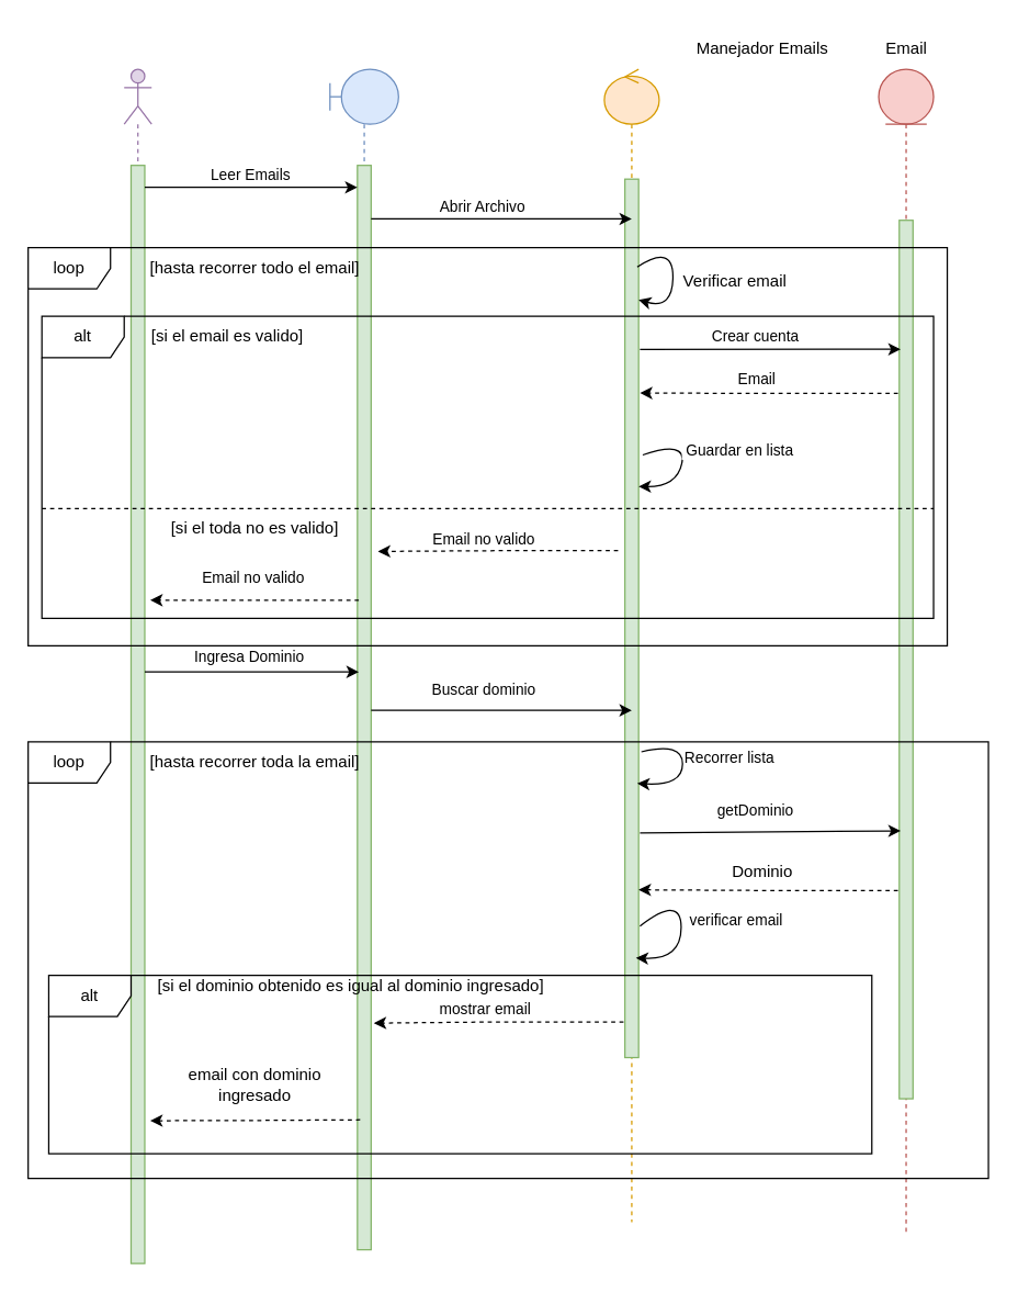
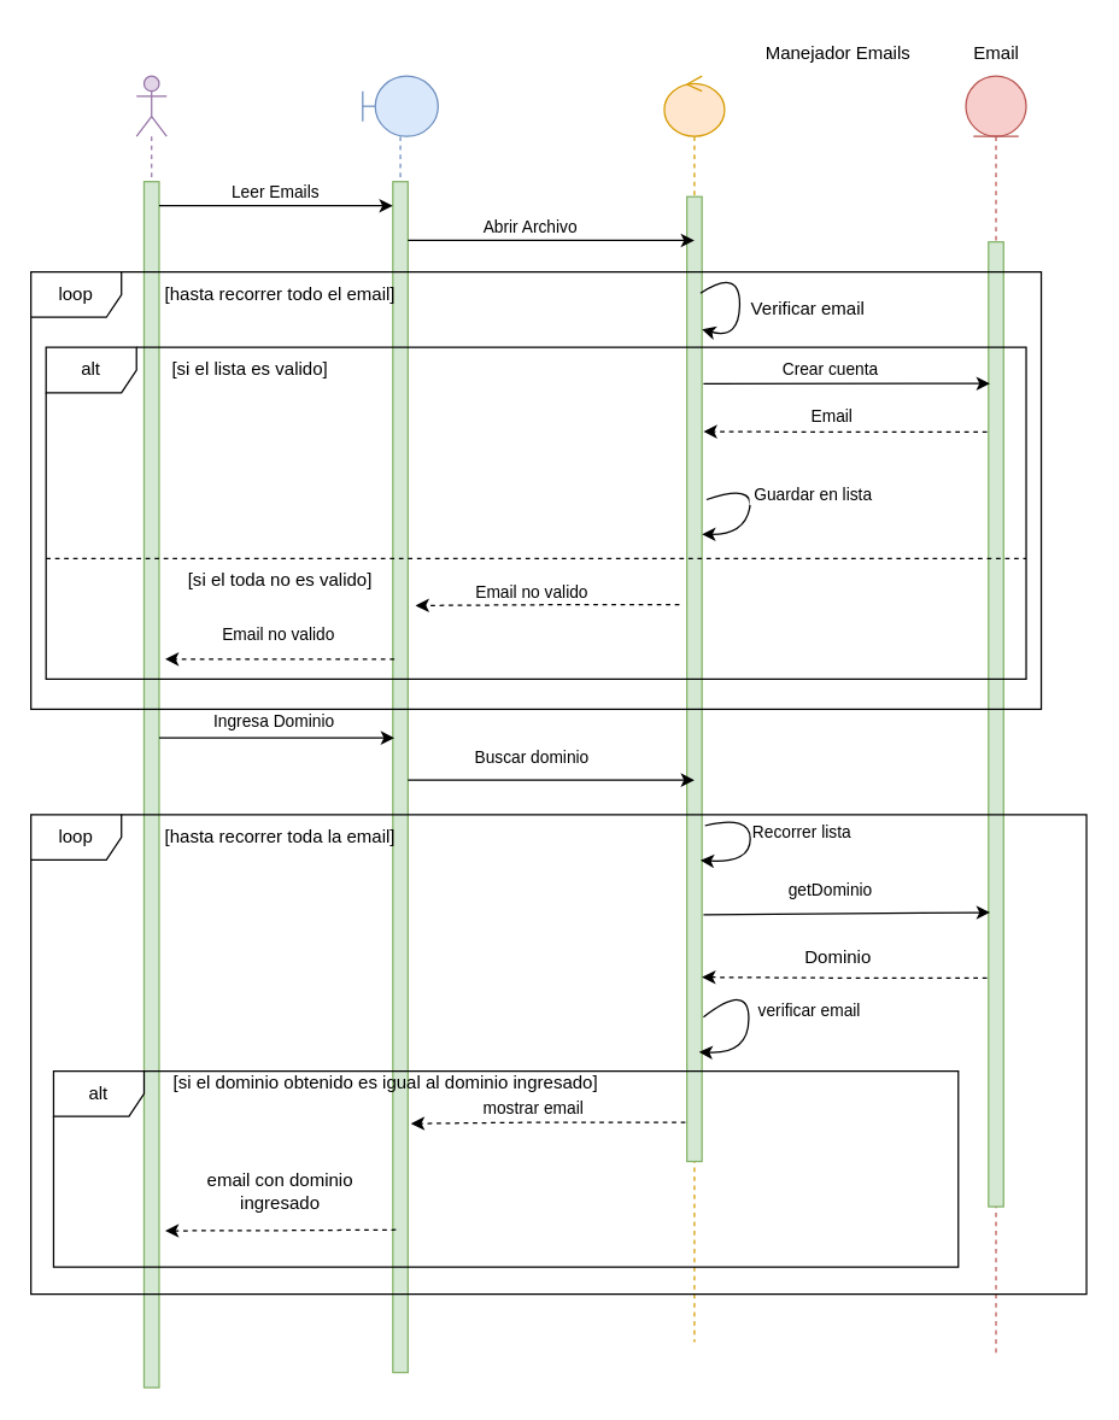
  <mxCell id="0" />
  <mxCell id="1" parent="0" />
  <mxCell id="2" value="" style="shape=umlLifeline;participant=umlActor;perimeter=lifelinePerimeter;whiteSpace=wrap;html=1;container=1;collapsible=0;recursiveResize=0;verticalAlign=top;spacingTop=36;outlineConnect=0;fillColor=#e1d5e7;strokeColor=#9673a6;" vertex="1" parent="1"><mxGeometry x="90" y="50" width="20" height="870" as="geometry" /></mxCell>
  <mxCell id="3" value="" style="html=1;points=[];perimeter=orthogonalPerimeter;fillColor=#d5e8d4;strokeColor=#82b366;" vertex="1" parent="2"><mxGeometry x="5" y="70" width="10" height="800" as="geometry" /></mxCell>
  <mxCell id="4" value="" style="shape=umlLifeline;participant=umlBoundary;perimeter=lifelinePerimeter;whiteSpace=wrap;html=1;container=1;collapsible=0;recursiveResize=0;verticalAlign=top;spacingTop=36;outlineConnect=0;fillColor=#dae8fc;strokeColor=#6c8ebf;" vertex="1" parent="1"><mxGeometry x="240" y="50" width="50" height="860" as="geometry" /></mxCell>
  <mxCell id="5" value="" style="html=1;points=[];perimeter=orthogonalPerimeter;fillColor=#d5e8d4;strokeColor=#82b366;" vertex="1" parent="4"><mxGeometry x="20" y="70" width="10" height="790" as="geometry" /></mxCell>
  <mxCell id="6" value="" style="shape=umlLifeline;participant=umlControl;perimeter=lifelinePerimeter;whiteSpace=wrap;html=1;container=1;collapsible=0;recursiveResize=0;verticalAlign=top;spacingTop=36;outlineConnect=0;fillColor=#ffe6cc;strokeColor=#d79b00;" vertex="1" parent="1"><mxGeometry x="440" y="50" width="40" height="840" as="geometry" /></mxCell>
  <mxCell id="7" value="" style="html=1;points=[];perimeter=orthogonalPerimeter;fillColor=#d5e8d4;strokeColor=#82b366;" vertex="1" parent="6"><mxGeometry x="15" y="80" width="10" height="640" as="geometry" /></mxCell>
  <mxCell id="8" value="" style="curved=1;endArrow=classic;html=1;rounded=0;exitX=0.9;exitY=0.294;exitDx=0;exitDy=0;exitPerimeter=0;entryX=1;entryY=0.444;entryDx=0;entryDy=0;entryPerimeter=0;" edge="1" parent="6"><mxGeometry width="50" height="50" relative="1" as="geometry"><mxPoint x="24" y="144.04" as="sourcePoint" /><mxPoint x="25" y="168.04" as="targetPoint" /><Array as="points"><mxPoint x="50" y="127" /><mxPoint x="50" y="175" /></Array></mxGeometry></mxCell>
  <mxCell id="9" value="" style="curved=1;endArrow=classic;html=1;rounded=0;exitX=1.3;exitY=0.314;exitDx=0;exitDy=0;exitPerimeter=0;" edge="1" parent="6" source="7" target="7"><mxGeometry width="50" height="50" relative="1" as="geometry"><mxPoint x="30" y="270" as="sourcePoint" /><mxPoint x="30" y="304" as="targetPoint" /><Array as="points"><mxPoint x="60" y="270" /><mxPoint x="53" y="303.96" /></Array></mxGeometry></mxCell>
  <mxCell id="10" value="&amp;nbsp;Guardar en lista" style="edgeLabel;html=1;align=center;verticalAlign=middle;resizable=0;points=[];" vertex="1" connectable="0" parent="9"><mxGeometry x="0.248" y="1" relative="1" as="geometry"><mxPoint x="41" y="-18" as="offset" /></mxGeometry></mxCell>
  <mxCell id="11" value="" style="curved=1;endArrow=classic;html=1;rounded=0;exitX=1.2;exitY=0.652;exitDx=0;exitDy=0;exitPerimeter=0;entryX=0.9;entryY=0.688;entryDx=0;entryDy=0;entryPerimeter=0;" edge="1" parent="6" source="7" target="7"><mxGeometry width="50" height="50" relative="1" as="geometry"><mxPoint x="32" y="499" as="sourcePoint" /><mxPoint x="29" y="522" as="targetPoint" /><Array as="points"><mxPoint x="57" y="490" /><mxPoint x="57" y="522" /></Array></mxGeometry></mxCell>
  <mxCell id="12" value="Recorrer lista" style="edgeLabel;html=1;align=center;verticalAlign=middle;resizable=0;points=[];" vertex="1" connectable="0" parent="11"><mxGeometry x="0.248" y="1" relative="1" as="geometry"><mxPoint x="32" y="-18" as="offset" /></mxGeometry></mxCell>
  <mxCell id="13" value="" style="shape=umlLifeline;participant=umlEntity;perimeter=lifelinePerimeter;whiteSpace=wrap;html=1;container=1;collapsible=0;recursiveResize=0;verticalAlign=top;spacingTop=36;outlineConnect=0;fillColor=#f8cecc;strokeColor=#b85450;" vertex="1" parent="1"><mxGeometry x="640" y="50" width="40" height="850" as="geometry" /></mxCell>
  <mxCell id="14" value="" style="html=1;points=[];perimeter=orthogonalPerimeter;fillColor=#d5e8d4;strokeColor=#82b366;" vertex="1" parent="13"><mxGeometry x="15" y="110" width="10" height="640" as="geometry" /></mxCell>
  <mxCell id="15" value="Manejador Emails" style="text;html=1;align=center;verticalAlign=middle;resizable=0;points=[];autosize=1;strokeColor=none;fillColor=none;" vertex="1" parent="1"><mxGeometry x="495" y="20" width="120" height="30" as="geometry" /></mxCell>
  <mxCell id="16" value="Email" style="text;html=1;align=center;verticalAlign=middle;resizable=0;points=[];autosize=1;strokeColor=none;fillColor=none;" vertex="1" parent="1"><mxGeometry x="635" y="20" width="50" height="30" as="geometry" /></mxCell>
  <mxCell id="17" style="edgeStyle=orthogonalEdgeStyle;rounded=0;orthogonalLoop=1;jettySize=auto;html=1;exitX=1;exitY=0.02;exitDx=0;exitDy=0;exitPerimeter=0;" edge="1" parent="1" source="3"><mxGeometry relative="1" as="geometry"><mxPoint x="110" y="140" as="sourcePoint" /><mxPoint x="260" y="136" as="targetPoint" /></mxGeometry></mxCell>
  <mxCell id="18" value="Leer Emails" style="edgeLabel;html=1;align=center;verticalAlign=middle;resizable=0;points=[];" vertex="1" connectable="0" parent="17"><mxGeometry x="-0.206" y="2" relative="1" as="geometry"><mxPoint x="14" y="-8" as="offset" /></mxGeometry></mxCell>
  <mxCell id="19" style="edgeStyle=orthogonalEdgeStyle;rounded=0;orthogonalLoop=1;jettySize=auto;html=1;entryX=0.5;entryY=0.25;entryDx=0;entryDy=0;entryPerimeter=0;" edge="1" parent="1"><mxGeometry relative="1" as="geometry"><mxPoint x="270" y="159" as="sourcePoint" /><mxPoint x="460" y="159" as="targetPoint" /><Array as="points"><mxPoint x="320" y="159" /><mxPoint x="320" y="159" /></Array></mxGeometry></mxCell>
  <mxCell id="20" value="Abrir Archivo" style="edgeLabel;html=1;align=center;verticalAlign=middle;resizable=0;points=[];" vertex="1" connectable="0" parent="19"><mxGeometry x="-0.242" relative="1" as="geometry"><mxPoint x="8" y="-10" as="offset" /></mxGeometry></mxCell>
  <mxCell id="21" value="alt" style="shape=umlFrame;whiteSpace=wrap;html=1;" vertex="1" parent="1"><mxGeometry x="30" y="230" width="650" height="220" as="geometry" /></mxCell>
  <mxCell id="22" value="loop" style="shape=umlFrame;whiteSpace=wrap;html=1;" vertex="1" parent="1"><mxGeometry x="20" y="180" width="670" height="290" as="geometry" /></mxCell>
  <mxCell id="23" value="Verificar email" style="text;html=1;align=center;verticalAlign=middle;resizable=0;points=[];autosize=1;strokeColor=none;fillColor=none;" vertex="1" parent="1"><mxGeometry x="485" y="190" width="100" height="30" as="geometry" /></mxCell>
  <mxCell id="24" value="" style="endArrow=classic;html=1;rounded=0;exitX=1.1;exitY=0.663;exitDx=0;exitDy=0;exitPerimeter=0;entryX=0.1;entryY=0.33;entryDx=0;entryDy=0;entryPerimeter=0;" edge="1" parent="1"><mxGeometry width="50" height="50" relative="1" as="geometry"><mxPoint x="466" y="254.08" as="sourcePoint" /><mxPoint x="656" y="253.9" as="targetPoint" /></mxGeometry></mxCell>
  <mxCell id="25" value="Crear cuenta" style="edgeLabel;html=1;align=center;verticalAlign=middle;resizable=0;points=[];" vertex="1" connectable="0" parent="24"><mxGeometry x="-0.168" y="1" relative="1" as="geometry"><mxPoint x="5" y="-9" as="offset" /></mxGeometry></mxCell>
  <mxCell id="26" style="edgeStyle=orthogonalEdgeStyle;rounded=0;orthogonalLoop=1;jettySize=auto;html=1;entryX=1.1;entryY=0.471;entryDx=0;entryDy=0;entryPerimeter=0;dashed=1;exitX=-0.1;exitY=0.587;exitDx=0;exitDy=0;exitPerimeter=0;" edge="1" parent="1"><mxGeometry relative="1" as="geometry"><mxPoint x="654" y="286.01" as="sourcePoint" /><mxPoint x="466" y="285.85" as="targetPoint" /><Array as="points"><mxPoint x="520" y="286" /><mxPoint x="520" y="286" /></Array></mxGeometry></mxCell>
  <mxCell id="27" value="Email" style="edgeLabel;html=1;align=center;verticalAlign=middle;resizable=0;points=[];" vertex="1" connectable="0" parent="26"><mxGeometry x="0.202" y="-3" relative="1" as="geometry"><mxPoint x="9" y="-8" as="offset" /></mxGeometry></mxCell>
  <mxCell id="28" style="edgeStyle=orthogonalEdgeStyle;rounded=0;orthogonalLoop=1;jettySize=auto;html=1;entryX=1.5;entryY=0.356;entryDx=0;entryDy=0;entryPerimeter=0;dashed=1;exitX=-0.5;exitY=0.423;exitDx=0;exitDy=0;exitPerimeter=0;" edge="1" parent="1" source="7" target="5"><mxGeometry relative="1" as="geometry" /></mxCell>
  <mxCell id="29" value="Email no valido" style="edgeLabel;html=1;align=center;verticalAlign=middle;resizable=0;points=[];" vertex="1" connectable="0" parent="28"><mxGeometry x="0.212" y="-3" relative="1" as="geometry"><mxPoint x="7" y="-6" as="offset" /></mxGeometry></mxCell>
  <mxCell id="30" style="edgeStyle=orthogonalEdgeStyle;rounded=0;orthogonalLoop=1;jettySize=auto;html=1;entryX=1.4;entryY=0.396;entryDx=0;entryDy=0;entryPerimeter=0;dashed=1;exitX=0.1;exitY=0.401;exitDx=0;exitDy=0;exitPerimeter=0;" edge="1" parent="1" source="5" target="3"><mxGeometry relative="1" as="geometry" /></mxCell>
  <mxCell id="31" value="Email no valido" style="edgeLabel;html=1;align=center;verticalAlign=middle;resizable=0;points=[];" vertex="1" connectable="0" parent="30"><mxGeometry x="0.124" y="-4" relative="1" as="geometry"><mxPoint x="8" y="-12" as="offset" /></mxGeometry></mxCell>
  <mxCell id="32" style="edgeStyle=orthogonalEdgeStyle;rounded=0;orthogonalLoop=1;jettySize=auto;html=1;entryX=0.1;entryY=0.85;entryDx=0;entryDy=0;entryPerimeter=0;" edge="1" parent="1"><mxGeometry relative="1" as="geometry"><mxPoint x="105" y="489" as="sourcePoint" /><mxPoint x="261" y="489" as="targetPoint" /><Array as="points"><mxPoint x="140" y="489" /><mxPoint x="140" y="489" /></Array></mxGeometry></mxCell>
  <mxCell id="33" value="Ingresa Dominio" style="edgeLabel;html=1;align=center;verticalAlign=middle;resizable=0;points=[];" vertex="1" connectable="0" parent="32"><mxGeometry x="-0.179" y="3" relative="1" as="geometry"><mxPoint x="11" y="-9" as="offset" /></mxGeometry></mxCell>
  <mxCell id="34" style="edgeStyle=orthogonalEdgeStyle;rounded=0;orthogonalLoop=1;jettySize=auto;html=1;" edge="1" parent="1"><mxGeometry relative="1" as="geometry"><mxPoint x="270" y="517" as="sourcePoint" /><mxPoint x="460" y="517" as="targetPoint" /></mxGeometry></mxCell>
  <mxCell id="35" value="Buscar dominio" style="edgeLabel;html=1;align=center;verticalAlign=middle;resizable=0;points=[];" vertex="1" connectable="0" parent="34"><mxGeometry x="-0.147" y="4" relative="1" as="geometry"><mxPoint y="-12" as="offset" /></mxGeometry></mxCell>
  <mxCell id="36" value="" style="endArrow=classic;html=1;rounded=0;exitX=1.1;exitY=0.752;exitDx=0;exitDy=0;exitPerimeter=0;entryX=0.1;entryY=0.882;entryDx=0;entryDy=0;entryPerimeter=0;" edge="1" parent="1"><mxGeometry width="50" height="50" relative="1" as="geometry"><mxPoint x="466" y="606.28" as="sourcePoint" /><mxPoint x="656" y="604.82" as="targetPoint" /></mxGeometry></mxCell>
  <mxCell id="37" value="getDominio" style="edgeLabel;html=1;align=center;verticalAlign=middle;resizable=0;points=[];" vertex="1" connectable="0" parent="36"><mxGeometry x="-0.179" y="3" relative="1" as="geometry"><mxPoint x="6" y="-13" as="offset" /></mxGeometry></mxCell>
  <mxCell id="38" style="edgeStyle=orthogonalEdgeStyle;rounded=0;orthogonalLoop=1;jettySize=auto;html=1;entryX=1;entryY=0.809;entryDx=0;entryDy=0;entryPerimeter=0;exitX=-0.1;exitY=0.763;exitDx=0;exitDy=0;exitPerimeter=0;dashed=1;" edge="1" parent="1" source="14" target="7"><mxGeometry relative="1" as="geometry" /></mxCell>
  <mxCell id="39" style="edgeStyle=orthogonalEdgeStyle;rounded=0;orthogonalLoop=1;jettySize=auto;html=1;entryX=1.2;entryY=0.691;entryDx=0;entryDy=0;entryPerimeter=0;dashed=1;exitX=-0.1;exitY=0.836;exitDx=0;exitDy=0;exitPerimeter=0;" edge="1" parent="1"><mxGeometry relative="1" as="geometry"><mxPoint x="454" y="744.04" as="sourcePoint" /><mxPoint x="272" y="744.89" as="targetPoint" /><Array as="points"><mxPoint x="363" y="744" /><mxPoint x="363" y="745" /></Array></mxGeometry></mxCell>
  <mxCell id="40" value="mostrar email" style="edgeLabel;html=1;align=center;verticalAlign=middle;resizable=0;points=[];" vertex="1" connectable="0" parent="39"><mxGeometry x="0.121" y="3" relative="1" as="geometry"><mxPoint y="-13" as="offset" /></mxGeometry></mxCell>
  <mxCell id="41" value="Dominio" style="text;html=1;align=center;verticalAlign=middle;resizable=0;points=[];autosize=1;strokeColor=none;fillColor=none;" vertex="1" parent="1"><mxGeometry x="520" y="620" width="70" height="30" as="geometry" /></mxCell>
  <mxCell id="42" value="" style="curved=1;endArrow=classic;html=1;rounded=0;exitX=1.2;exitY=0.652;exitDx=0;exitDy=0;exitPerimeter=0;entryX=0.9;entryY=0.688;entryDx=0;entryDy=0;entryPerimeter=0;" edge="1" parent="1"><mxGeometry width="50" height="50" relative="1" as="geometry"><mxPoint x="466" y="674.28" as="sourcePoint" /><mxPoint x="463" y="697.32" as="targetPoint" /><Array as="points"><mxPoint x="496" y="651" /><mxPoint x="496" y="699" /></Array></mxGeometry></mxCell>
  <mxCell id="43" value="verificar email" style="edgeLabel;html=1;align=center;verticalAlign=middle;resizable=0;points=[];" vertex="1" connectable="0" parent="42"><mxGeometry x="0.248" y="1" relative="1" as="geometry"><mxPoint x="38" y="-18" as="offset" /></mxGeometry></mxCell>
  <mxCell id="44" style="edgeStyle=orthogonalEdgeStyle;rounded=0;orthogonalLoop=1;jettySize=auto;html=1;dashed=1;exitX=0.2;exitY=0.846;exitDx=0;exitDy=0;exitPerimeter=0;entryX=1.4;entryY=0.87;entryDx=0;entryDy=0;entryPerimeter=0;" edge="1" parent="1" target="3"><mxGeometry relative="1" as="geometry"><mxPoint x="105" y="816.2" as="targetPoint" /><mxPoint x="262" y="815.34" as="sourcePoint" /></mxGeometry></mxCell>
  <mxCell id="45" value="[hasta recorrer todo el email]" style="text;html=1;align=center;verticalAlign=middle;resizable=0;points=[];autosize=1;strokeColor=none;fillColor=none;" vertex="1" parent="1"><mxGeometry x="90" y="180" width="190" height="30" as="geometry" /></mxCell>
- <mxCell id="46" value="[si el email es valido]" style="text;html=1;align=center;verticalAlign=middle;resizable=0;points=[];autosize=1;strokeColor=none;fillColor=none;" vertex="1" parent="1"><mxGeometry x="100" y="230" width="130" height="30" as="geometry" /></mxCell>
+ <mxCell id="46" value="[si el lista es valido]" style="text;html=1;align=center;verticalAlign=middle;resizable=0;points=[];autosize=1;strokeColor=none;fillColor=none;" vertex="1" parent="1"><mxGeometry x="100" y="230" width="130" height="30" as="geometry" /></mxCell>
  <mxCell id="47" value="" style="endArrow=none;dashed=1;html=1;rounded=0;" edge="1" parent="1"><mxGeometry width="50" height="50" relative="1" as="geometry"><mxPoint x="30" y="370" as="sourcePoint" /><mxPoint x="680" y="370" as="targetPoint" /></mxGeometry></mxCell>
  <mxCell id="48" value="[si el toda no es valido]" style="text;html=1;align=center;verticalAlign=middle;resizable=0;points=[];autosize=1;strokeColor=none;fillColor=none;" vertex="1" parent="1"><mxGeometry x="110" y="370" width="150" height="30" as="geometry" /></mxCell>
  <mxCell id="49" value="loop" style="shape=umlFrame;whiteSpace=wrap;html=1;" vertex="1" parent="1"><mxGeometry x="20" y="540" width="700" height="318" as="geometry" /></mxCell>
  <mxCell id="50" value="email con dominio &lt;br&gt;ingresado" style="text;html=1;align=center;verticalAlign=middle;resizable=0;points=[];autosize=1;strokeColor=none;fillColor=none;" vertex="1" parent="1"><mxGeometry x="125" y="770" width="120" height="40" as="geometry" /></mxCell>
  <mxCell id="51" value="[hasta recorrer toda la email]" style="text;html=1;align=center;verticalAlign=middle;resizable=0;points=[];autosize=1;strokeColor=none;fillColor=none;" vertex="1" parent="1"><mxGeometry x="100" y="540" width="170" height="30" as="geometry" /></mxCell>
  <mxCell id="52" value="alt" style="shape=umlFrame;whiteSpace=wrap;html=1;" vertex="1" parent="1"><mxGeometry x="35" y="710" width="600" height="130" as="geometry" /></mxCell>
  <mxCell id="53" value="[si el dominio obtenido es igual al dominio ingresado]" style="text;html=1;align=center;verticalAlign=middle;resizable=0;points=[];autosize=1;strokeColor=none;fillColor=none;" vertex="1" parent="1"><mxGeometry x="100" y="703" width="310" height="30" as="geometry" /></mxCell>
